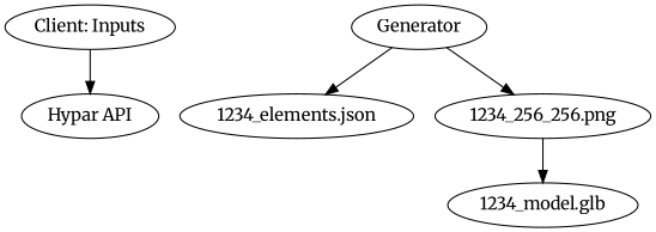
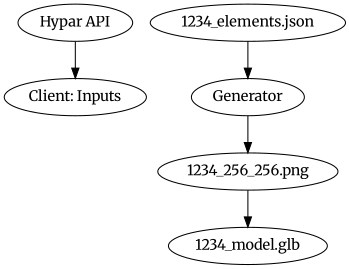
  digraph {
    fontname=Merriweather
    node [fontname=Merriweather]
    edge [fontname=Merriweather]
    "Client: Inputs"
    "Hypar API"
    Generator
    "1234_elements.json"
    "1234_256_256.png"
    "1234_model.glb"
-   "Client: Inputs" -> "Hypar API"
-   Generator -> "1234_elements.json"
+   "Hypar API" -> "Client: Inputs"
+   "1234_elements.json" -> Generator
    Generator -> "1234_256_256.png"
    "1234_256_256.png" -> "1234_model.glb"
  }
